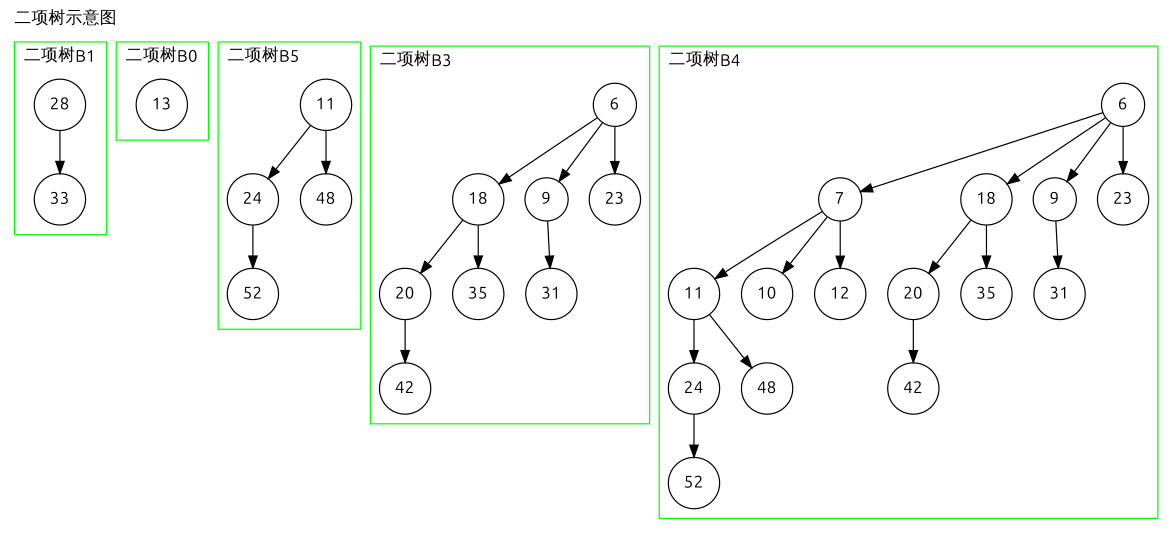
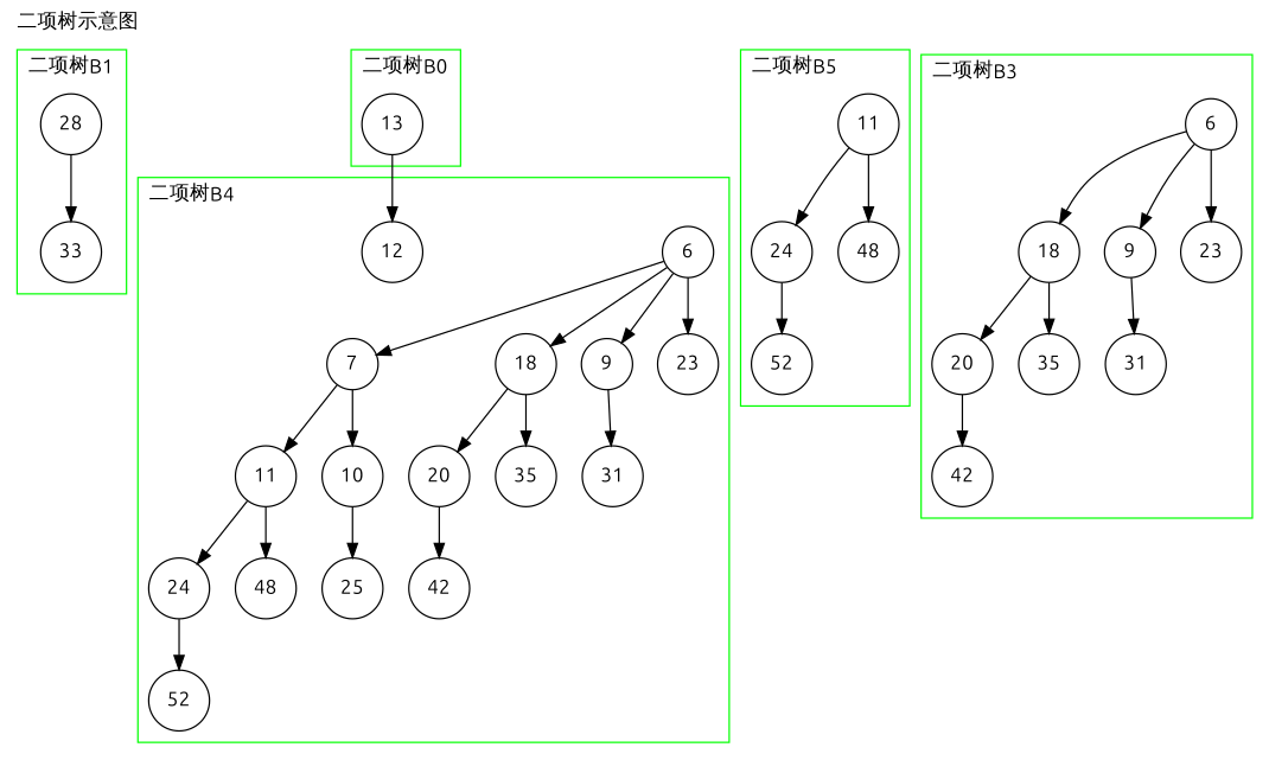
  digraph {
    fontname=Ubuntu
    label="二项树示意图"
    labeljust=l
    labelloc=t
    node [fontname=Ubuntu shape=circle]
    edge [fontname=Ubuntu weight=100]
    n1 [label=28]
    n2 [label=33]
    n3 [label=13]
    n4 [label=11]
    n5 [label=24]
    n6 [label=48]
    n7 [label=52]
    n8 [label=6]
    n9 [label=18]
    n10 [label=9]
    n11 [label=23]
    n12 [label=20]
    n13 [label=35]
    n14 [label=31]
    n15 [label=42]
    n16 [label=6]
    n17 [label=7]
    n18 [label=18]
    n19 [label=9]
    n20 [label=23]
    n21 [label=11]
    n22 [label=10]
    n23 [label=12]
    n24 [label=20]
    n25 [label=35]
    n26 [label=31]
    n27 [label=42]
    n28 [label=24]
    n29 [label=48]
+   n30 [label=25]
    n31 [label=52]
    subgraph cluster_1 {
      label="二项树B1"
      pencolor=green
      n1
      n2
    }
    subgraph cluster_2 {
      label="二项树B0"
      pencolor=green
      n3
    }
    subgraph cluster_3 {
      label="二项树B5"
      pencolor=green
      n4
      n5
      n6
      n7
    }
    subgraph cluster_4 {
      label="二项树B3"
      pencolor=green
      n8
      n9
      n10
      n11
      n12
      n13
      n14
      n15
    }
    subgraph cluster_5 {
      label="二项树B4"
      pencolor=green
      n16
      n17
      n18
      n19
      n20
      n21
      n22
      n23
      n24
      n25
      n26
      n27
      n28
      n29
+     n30
      n31
    }
    n1 -> n2
    n4 -> n5 [weight=""]
    n4 -> n6
    n5 -> n7
    n8 -> n9 [weight=""]
    n8 -> n10 [weight=""]
    n8 -> n11
    n9 -> n12 [weight=""]
    n9 -> n13
    n10 -> n14
    n12 -> n15
    n16 -> n17 [weight=""]
    n16 -> n18 [weight=""]
    n16 -> n19 [weight=""]
    n16 -> n20
    n17 -> n21 [weight=""]
    n17 -> n22 [weight=""]
-   n17 -> n23
+   n3 -> n23
    n18 -> n24 [weight=""]
    n18 -> n25
    n19 -> n26
    n21 -> n28 [weight=""]
    n21 -> n29
+   n22 -> n30
    n24 -> n27
    n28 -> n31
  }
